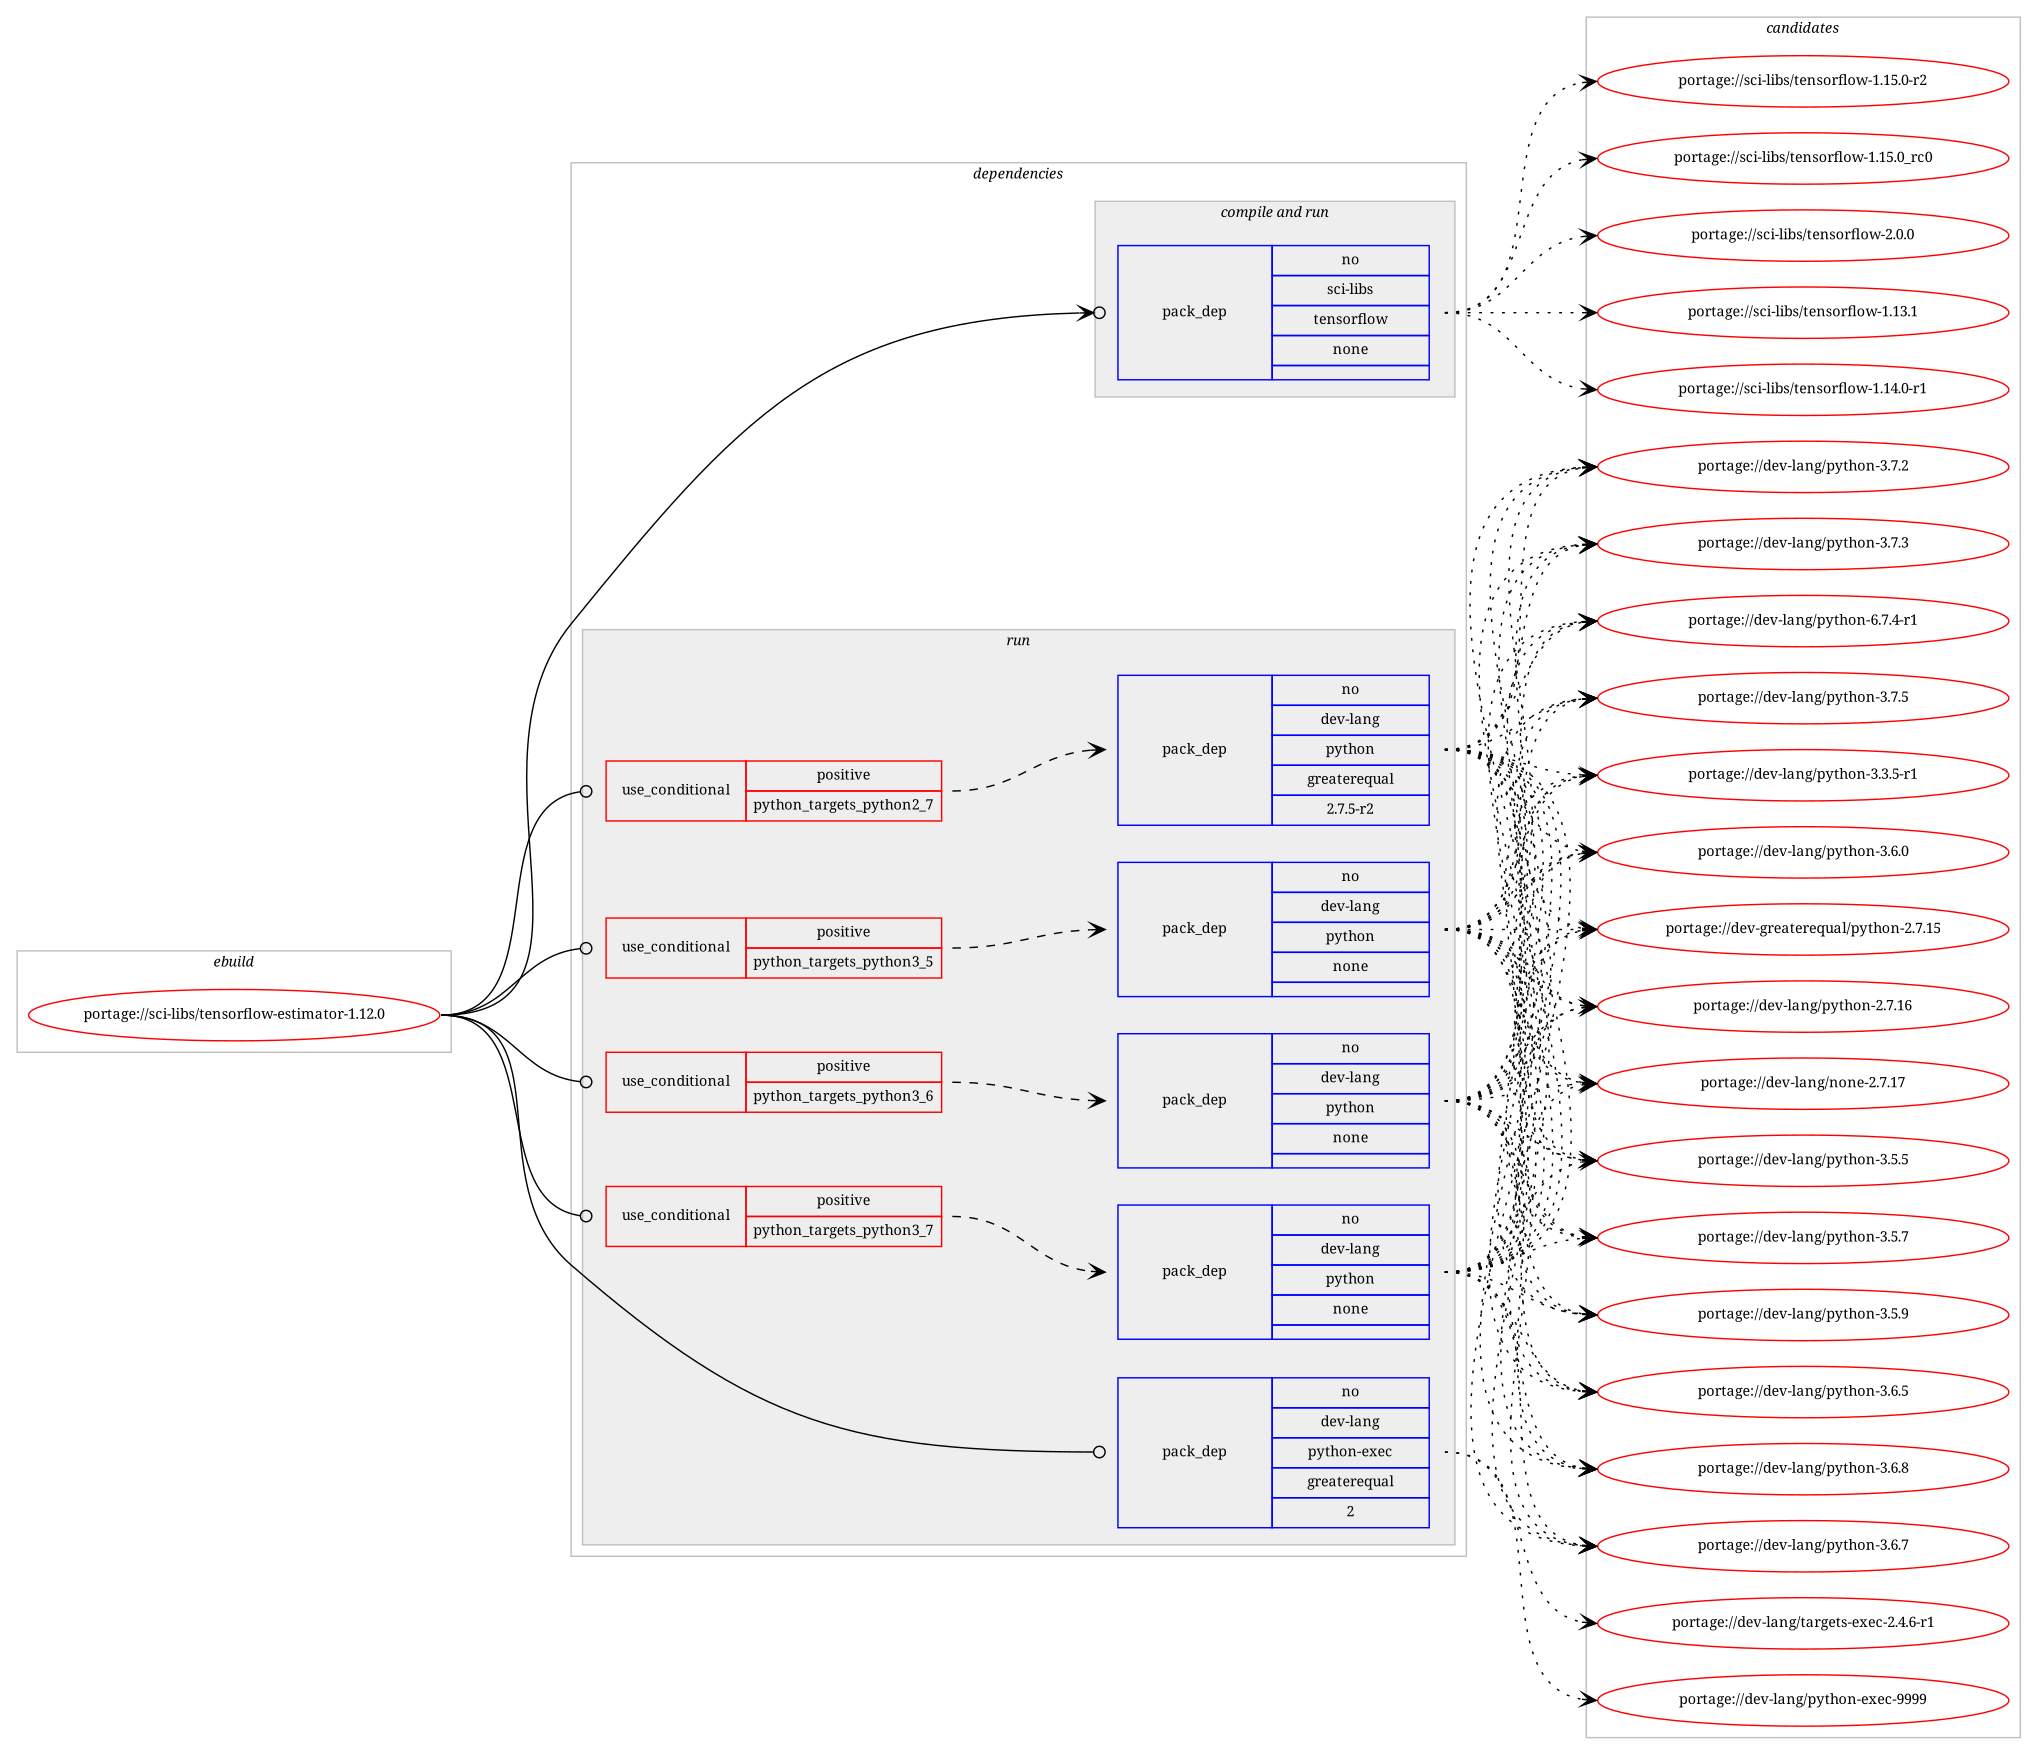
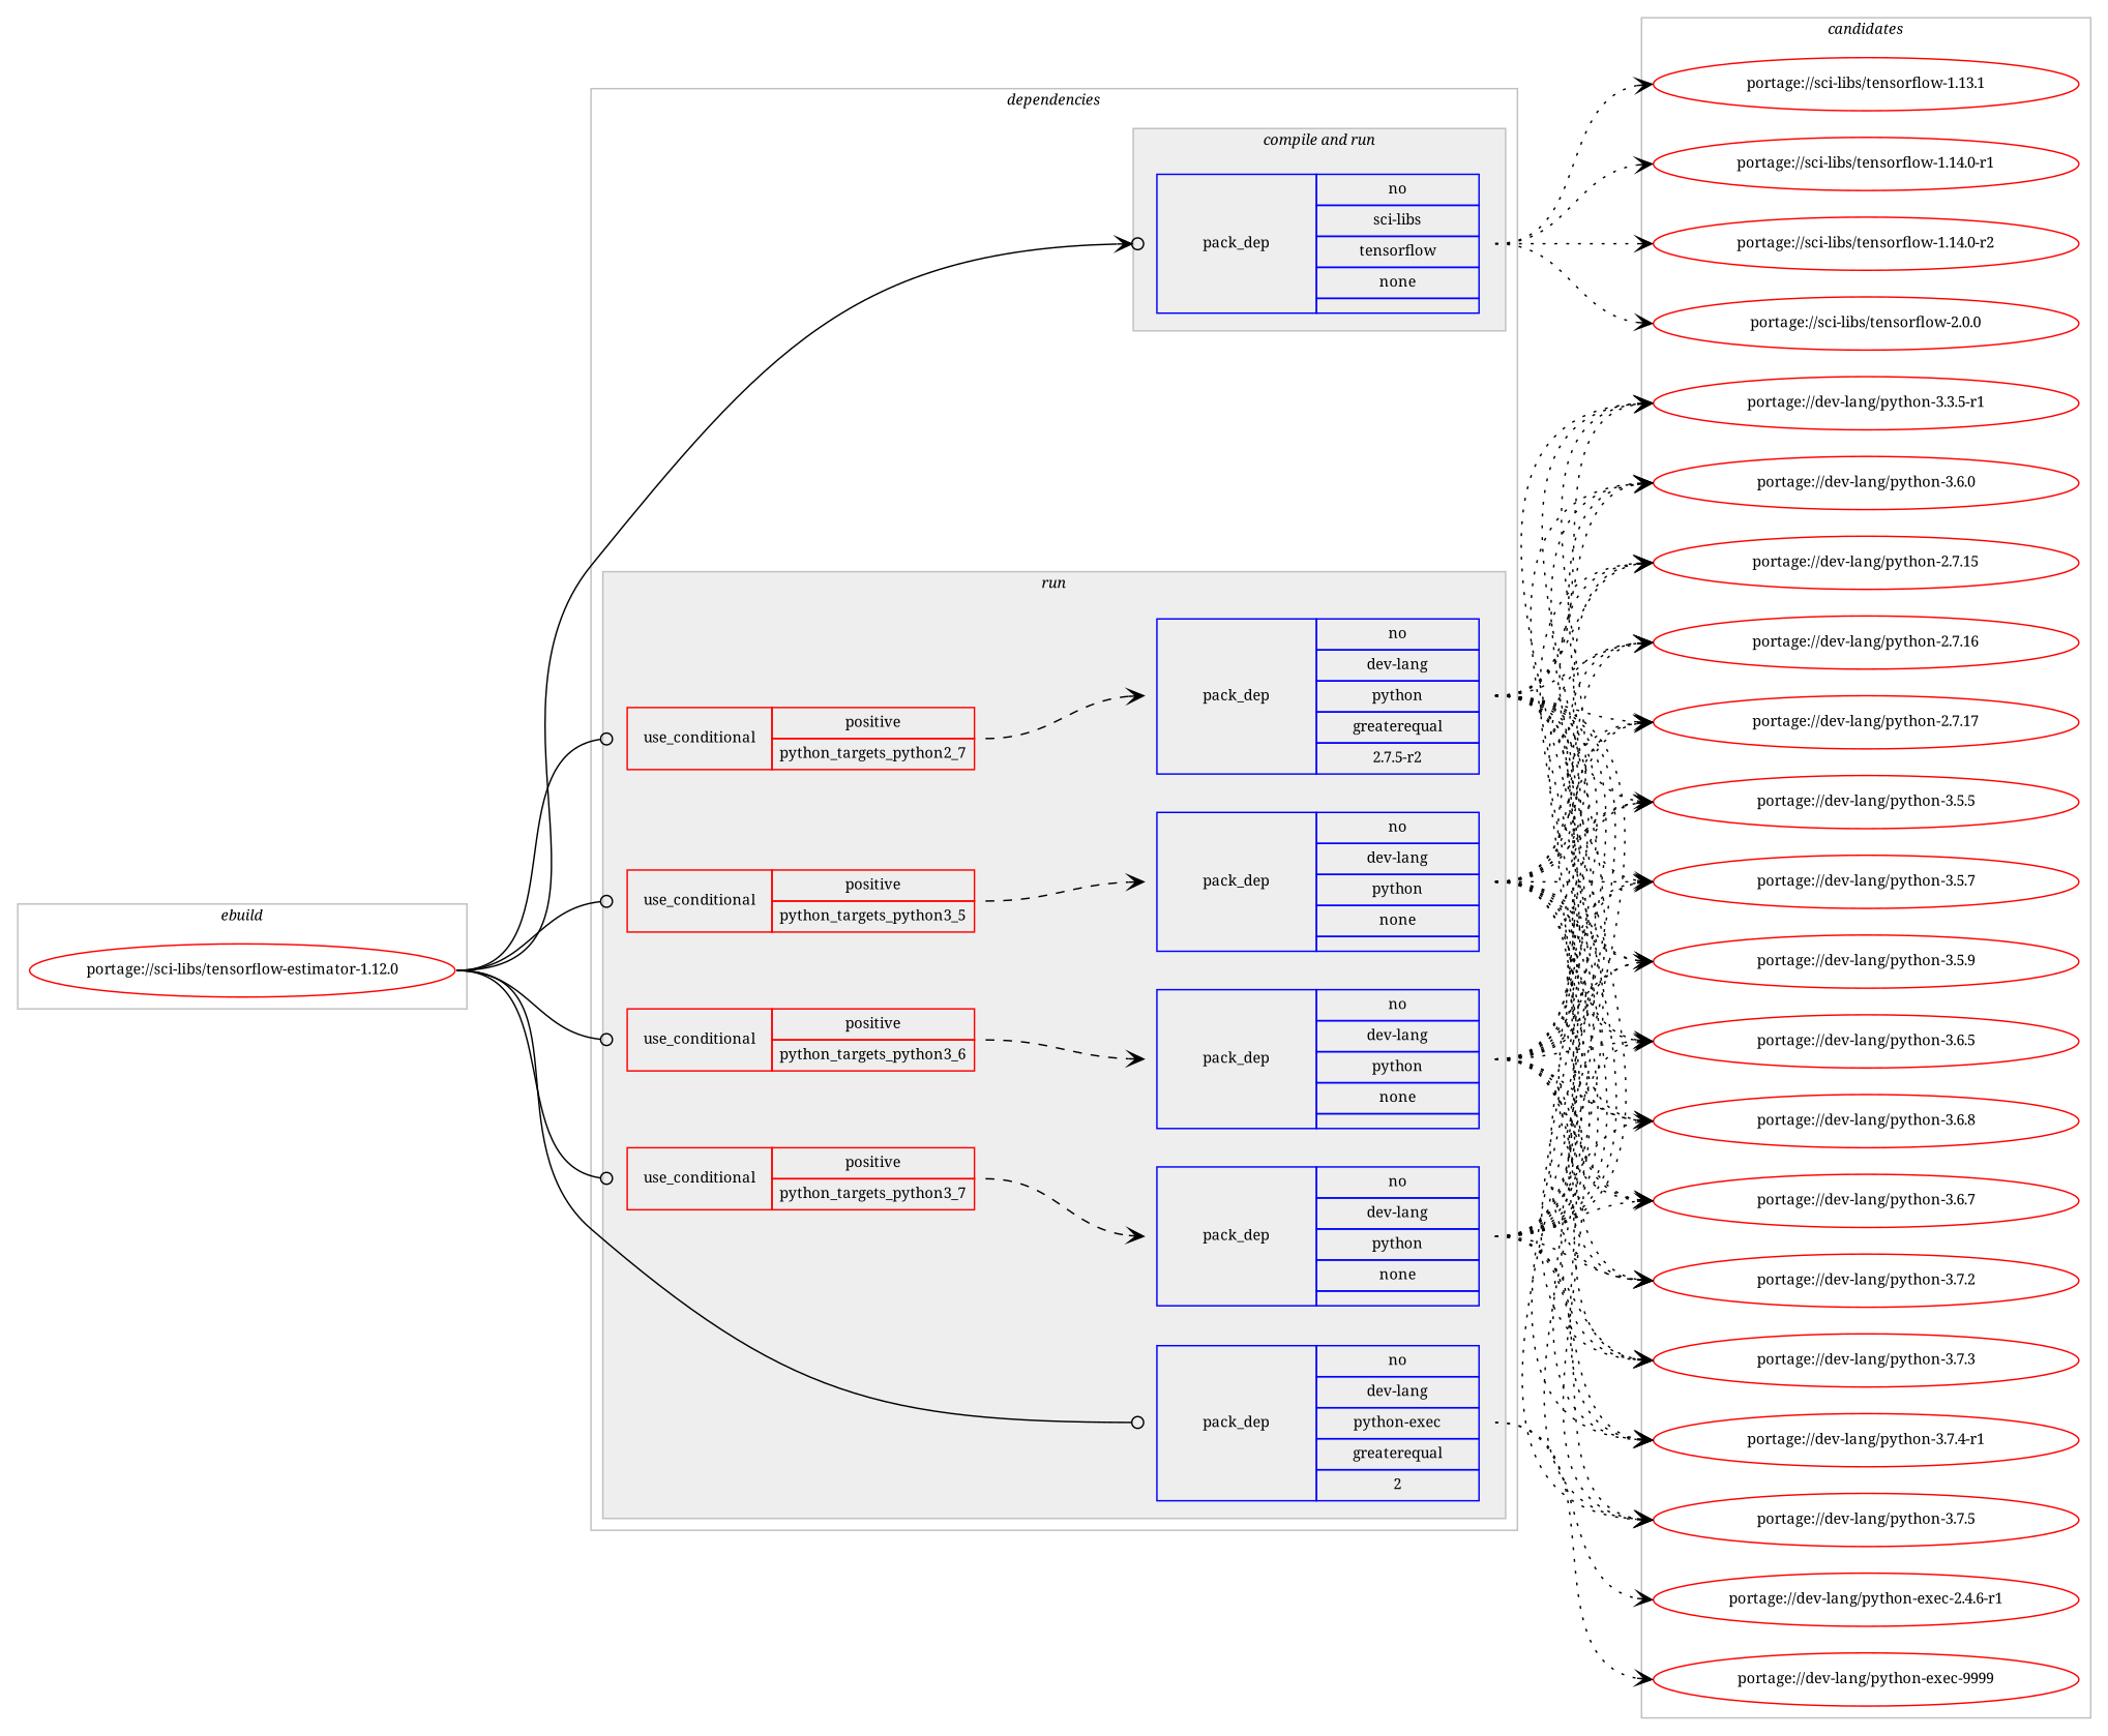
  digraph {
    compound=true
    concentrate=true
    fontname="Noto Serif"
    fontsize=10
    newrank=true
    rankdir=LR
    ranksep=1.5
    node [color=red fontname="Noto Serif" fontsize=10]
    edge [arrowhead=vee fontname="Noto Serif" headport=w style=dotted tailport=e weight=100]
    n1 [label="portage://sci-libs/tensorflow-estimator-1.12.0" width=4]
    n2 [color=blue label=<<TABLE BORDER="0" CELLBORDER="1" CELLSPACING="0" CELLPADDING="4" WIDTH="220"><TR><TD ROWSPAN="6" CELLPADDING="30">pack_dep</TD></TR><TR><TD WIDTH="110">no</TD></TR><TR><TD>sci-libs</TD></TR><TR><TD>tensorflow</TD></TR><TR><TD>none</TD></TR><TR><TD></TD></TR></TABLE>> shape=none]
    n3 [color=blue label=<<TABLE BORDER="0" CELLBORDER="1" CELLSPACING="0" CELLPADDING="4" WIDTH="220"><TR><TD ROWSPAN="6" CELLPADDING="30">pack_dep</TD></TR><TR><TD WIDTH="110">no</TD></TR><TR><TD>dev-lang</TD></TR><TR><TD>python</TD></TR><TR><TD>greaterequal</TD></TR><TR><TD>2.7.5-r2</TD></TR></TABLE>> shape=none]
    n4 [label=<<TABLE BORDER="0" CELLBORDER="1" CELLSPACING="0" CELLPADDING="4"><TR><TD ROWSPAN="3" CELLPADDING="10">use_conditional</TD></TR><TR><TD>positive</TD></TR><TR><TD>python_targets_python2_7</TD></TR></TABLE>> shape=none]
    n5 [color=blue label=<<TABLE BORDER="0" CELLBORDER="1" CELLSPACING="0" CELLPADDING="4" WIDTH="220"><TR><TD ROWSPAN="6" CELLPADDING="30">pack_dep</TD></TR><TR><TD WIDTH="110">no</TD></TR><TR><TD>dev-lang</TD></TR><TR><TD>python</TD></TR><TR><TD>none</TD></TR><TR><TD></TD></TR></TABLE>> shape=none]
    n6 [label=<<TABLE BORDER="0" CELLBORDER="1" CELLSPACING="0" CELLPADDING="4"><TR><TD ROWSPAN="3" CELLPADDING="10">use_conditional</TD></TR><TR><TD>positive</TD></TR><TR><TD>python_targets_python3_5</TD></TR></TABLE>> shape=none]
    n7 [color=blue label=<<TABLE BORDER="0" CELLBORDER="1" CELLSPACING="0" CELLPADDING="4" WIDTH="220"><TR><TD ROWSPAN="6" CELLPADDING="30">pack_dep</TD></TR><TR><TD WIDTH="110">no</TD></TR><TR><TD>dev-lang</TD></TR><TR><TD>python</TD></TR><TR><TD>none</TD></TR><TR><TD></TD></TR></TABLE>> shape=none]
    n8 [label=<<TABLE BORDER="0" CELLBORDER="1" CELLSPACING="0" CELLPADDING="4"><TR><TD ROWSPAN="3" CELLPADDING="10">use_conditional</TD></TR><TR><TD>positive</TD></TR><TR><TD>python_targets_python3_6</TD></TR></TABLE>> shape=none]
    n9 [color=blue label=<<TABLE BORDER="0" CELLBORDER="1" CELLSPACING="0" CELLPADDING="4" WIDTH="220"><TR><TD ROWSPAN="6" CELLPADDING="30">pack_dep</TD></TR><TR><TD WIDTH="110">no</TD></TR><TR><TD>dev-lang</TD></TR><TR><TD>python</TD></TR><TR><TD>none</TD></TR><TR><TD></TD></TR></TABLE>> shape=none]
    n10 [label=<<TABLE BORDER="0" CELLBORDER="1" CELLSPACING="0" CELLPADDING="4"><TR><TD ROWSPAN="3" CELLPADDING="10">use_conditional</TD></TR><TR><TD>positive</TD></TR><TR><TD>python_targets_python3_7</TD></TR></TABLE>> shape=none]
    n11 [color=blue label=<<TABLE BORDER="0" CELLBORDER="1" CELLSPACING="0" CELLPADDING="4" WIDTH="220"><TR><TD ROWSPAN="6" CELLPADDING="30">pack_dep</TD></TR><TR><TD WIDTH="110">no</TD></TR><TR><TD>dev-lang</TD></TR><TR><TD>python-exec</TD></TR><TR><TD>greaterequal</TD></TR><TR><TD>2</TD></TR></TABLE>> shape=none]
    n12 [label="portage://sci-libs/tensorflow-1.13.1" width=4]
    n13 [label="portage://sci-libs/tensorflow-1.14.0-r1" width=4]
-   n14 [label="portage://sci-libs/tensorflow-1.15.0-r2" width=4]
-   n15 [label="portage://sci-libs/tensorflow-1.15.0_rc0" width=4]
+   n14 [label="portage://sci-libs/tensorflow-1.14.0-r2" width=4]
    n16 [label="portage://sci-libs/tensorflow-2.0.0" width=4]
-   n17 [label="portage://dev-greaterequal/python-2.7.15" width=4]
+   n17 [label="portage://dev-lang/python-2.7.15" width=4]
    n18 [label="portage://dev-lang/python-2.7.16" width=4]
-   n19 [label="portage://dev-lang/none-2.7.17" width=4]
+   n19 [label="portage://dev-lang/python-2.7.17" width=4]
    n20 [label="portage://dev-lang/python-3.5.5" width=4]
    n21 [label="portage://dev-lang/python-3.5.7" width=4]
    n22 [label="portage://dev-lang/python-3.5.9" width=4]
    n23 [label="portage://dev-lang/python-3.6.5" width=4]
    n24 [label="portage://dev-lang/python-3.6.8" width=4]
    n25 [label="portage://dev-lang/python-3.6.7" width=4]
    n26 [label="portage://dev-lang/python-3.7.2" width=4]
    n27 [label="portage://dev-lang/python-3.7.3" width=4]
-   n28 [label="portage://dev-lang/python-6.7.4-r1" width=4]
+   n28 [label="portage://dev-lang/python-3.7.4-r1" width=4]
    n29 [label="portage://dev-lang/python-3.7.5" width=4]
    n30 [label="portage://dev-lang/python-3.3.5-r1" width=4]
    n31 [label="portage://dev-lang/python-3.6.0" width=4]
-   n32 [label="portage://dev-lang/targets-exec-2.4.6-r1" width=4]
+   n32 [label="portage://dev-lang/python-exec-2.4.6-r1" width=4]
    n33 [label="portage://dev-lang/python-exec-9999" width=4]
    subgraph cluster_1 {
      color=gray
      label=<<i>ebuild</i>>
      rank=same
      n1
    }
    subgraph cluster_2 {
      color=gray
      label=<<i>dependencies</i>>
      subgraph cluster_3 {
        color=gray
        fillcolor="#eeeeee"
        label=<<i>compile</i>>
        style=filled
      }
      subgraph cluster_4 {
        color=gray
        fillcolor="#eeeeee"
        label=<<i>compile and run</i>>
        style=filled
        subgraph sub_5 {
          color=gray
          fillcolor="#eeeeee"
          label=<<i>compile and run</i>>
          style=filled
          n2
        }
      }
      subgraph cluster_6 {
        color=gray
        fillcolor="#eeeeee"
        label=<<i>run</i>>
        style=filled
        subgraph sub_7 {
          color=gray
          fillcolor="#eeeeee"
          label=<<i>run</i>>
          style=filled
          n4
          subgraph sub_8 {
            color=gray
            fillcolor="#eeeeee"
            label=<<i>run</i>>
            style=filled
            n3
          }
        }
        subgraph sub_9 {
          color=gray
          fillcolor="#eeeeee"
          label=<<i>run</i>>
          style=filled
          n6
          subgraph sub_10 {
            color=gray
            fillcolor="#eeeeee"
            label=<<i>run</i>>
            style=filled
            n5
          }
        }
        subgraph sub_11 {
          color=gray
          fillcolor="#eeeeee"
          label=<<i>run</i>>
          style=filled
          n8
          subgraph sub_12 {
            color=gray
            fillcolor="#eeeeee"
            label=<<i>run</i>>
            style=filled
            n7
          }
        }
        subgraph sub_13 {
          color=gray
          fillcolor="#eeeeee"
          label=<<i>run</i>>
          style=filled
          n10
          subgraph sub_14 {
            color=gray
            fillcolor="#eeeeee"
            label=<<i>run</i>>
            style=filled
            n9
          }
        }
        subgraph sub_15 {
          color=gray
          fillcolor="#eeeeee"
          label=<<i>run</i>>
          style=filled
          n11
        }
      }
    }
    subgraph cluster_16 {
      color=gray
      label=<<i>candidates</i>>
      rank=same
      subgraph sub_17 {
        color=black
        label=<<i>candidates</i>>
        nodesep=1
        rank=same
        n12
        n13
        n14
-       n15
        n16
      }
      subgraph sub_18 {
        color=black
        label=<<i>candidates</i>>
        nodesep=1
        rank=same
        n17
        n18
        n19
        n20
        n21
        n22
        n23
        n24
        n25
        n26
        n27
        n28
        n29
        n30
        n31
      }
      subgraph sub_19 {
        color=black
        label=<<i>candidates</i>>
        nodesep=1
        rank=same
        n17
        n18
        n19
        n20
        n21
        n22
        n23
        n24
        n25
        n26
        n27
        n28
        n29
        n30
        n31
      }
      subgraph sub_20 {
        color=black
        label=<<i>candidates</i>>
        nodesep=1
        rank=same
        n17
        n18
        n19
        n20
        n21
        n22
        n23
        n24
        n25
        n26
        n27
        n28
        n29
        n30
        n31
      }
      subgraph sub_21 {
        color=black
        label=<<i>candidates</i>>
        nodesep=1
        rank=same
        n17
        n18
        n19
        n20
        n21
        n22
        n23
        n24
        n25
        n26
        n27
        n28
        n29
        n30
        n31
      }
      subgraph sub_22 {
        color=black
        label=<<i>candidates</i>>
        nodesep=1
        rank=same
        n32
        n33
      }
    }
    n1 -> n2 [arrowhead=odotvee style=solid weight=20]
    n1 -> n4 [arrowhead=odot style=solid weight=20]
    n1 -> n6 [arrowhead=odot style=solid weight=20]
    n1 -> n8 [arrowhead=odot style=solid weight=20]
    n1 -> n10 [arrowhead=odot style=solid weight=20]
    n1 -> n11 [arrowhead=odot style=solid weight=20]
    n2 -> n12
    n2 -> n13
    n2 -> n14
-   n2 -> n15
    n2 -> n16
    n3 -> n17
    n3 -> n18
    n3 -> n19
    n3 -> n20
    n3 -> n21
    n3 -> n22
    n3 -> n23
    n3 -> n24
    n3 -> n25
    n3 -> n26
    n3 -> n27
    n3 -> n28
    n3 -> n29
    n3 -> n30
    n3 -> n31
    n4 -> n3 [style=dashed weight=20]
    n5 -> n17
    n5 -> n18
    n5 -> n19
    n5 -> n20
    n5 -> n21
    n5 -> n22
    n5 -> n23
    n5 -> n24
    n5 -> n25
    n5 -> n26
    n5 -> n27
    n5 -> n28
    n5 -> n29
    n5 -> n30
    n5 -> n31
    n6 -> n5 [style=dashed weight=20]
    n7 -> n17
    n7 -> n18
    n7 -> n19
    n7 -> n20
    n7 -> n21
    n7 -> n22
    n7 -> n23
    n7 -> n24
    n7 -> n25
    n7 -> n26
    n7 -> n27
    n7 -> n28
    n7 -> n29
    n7 -> n30
    n7 -> n31
    n8 -> n7 [style=dashed weight=20]
    n9 -> n17
    n9 -> n18
    n9 -> n19
    n9 -> n20
    n9 -> n21
    n9 -> n22
    n9 -> n23
    n9 -> n24
    n9 -> n25
    n9 -> n26
    n9 -> n27
    n9 -> n28
    n9 -> n29
    n9 -> n30
    n9 -> n31
    n10 -> n9 [style=dashed weight=20]
    n11 -> n32
    n11 -> n33
  }
